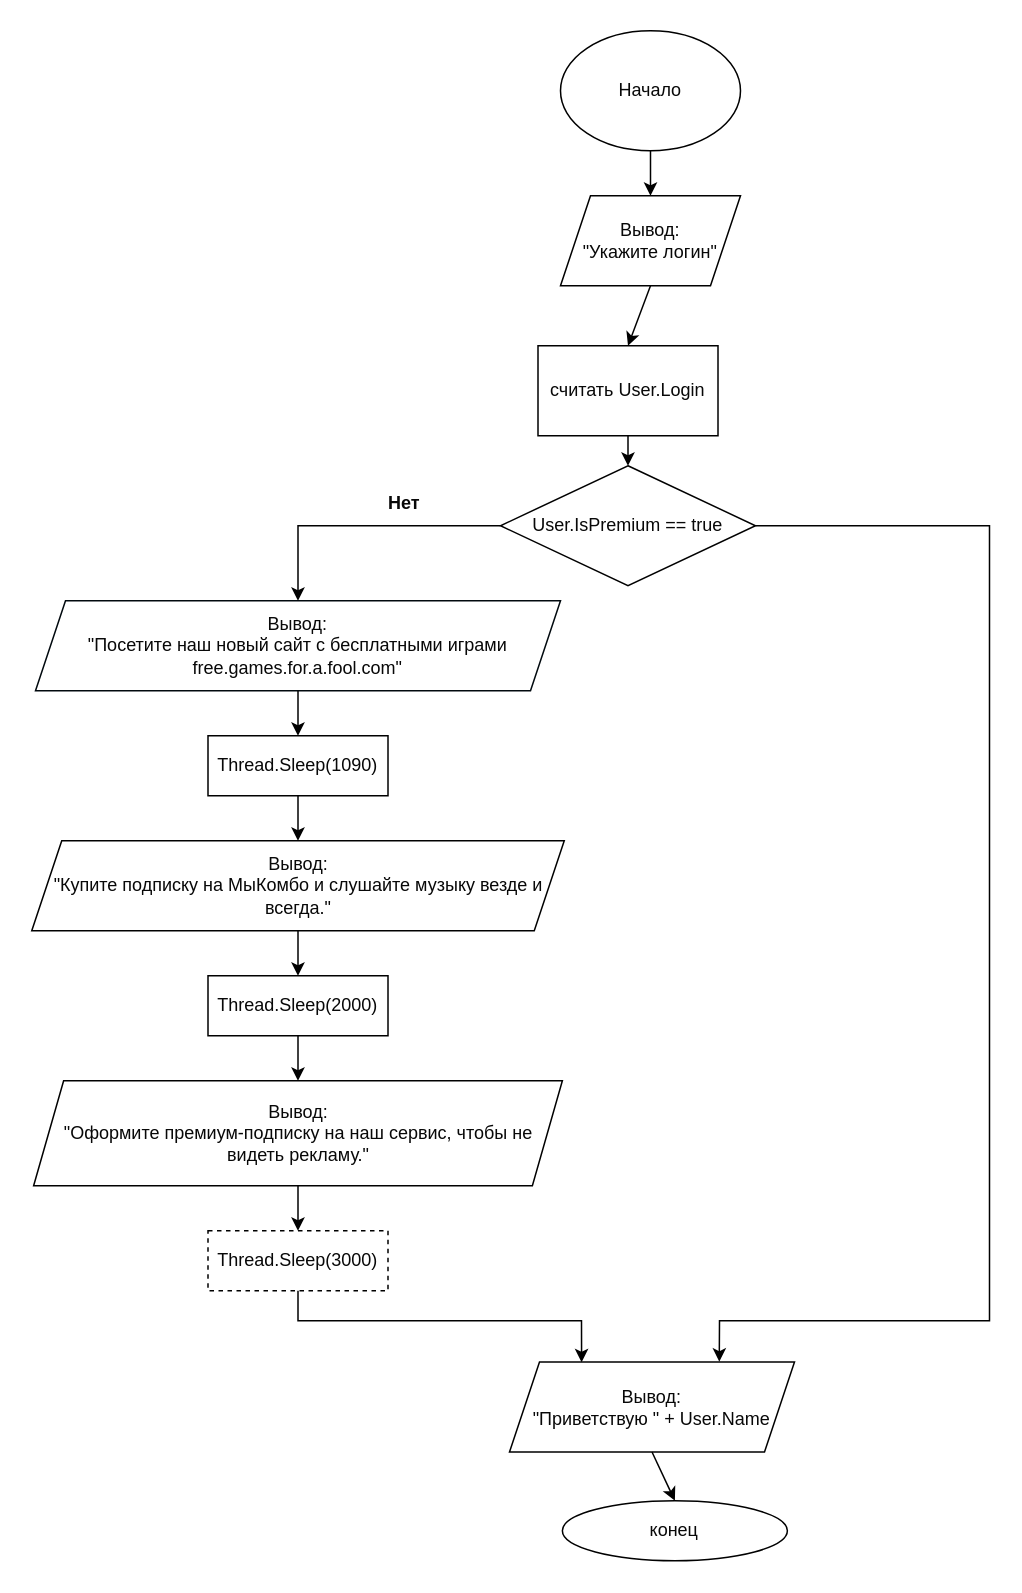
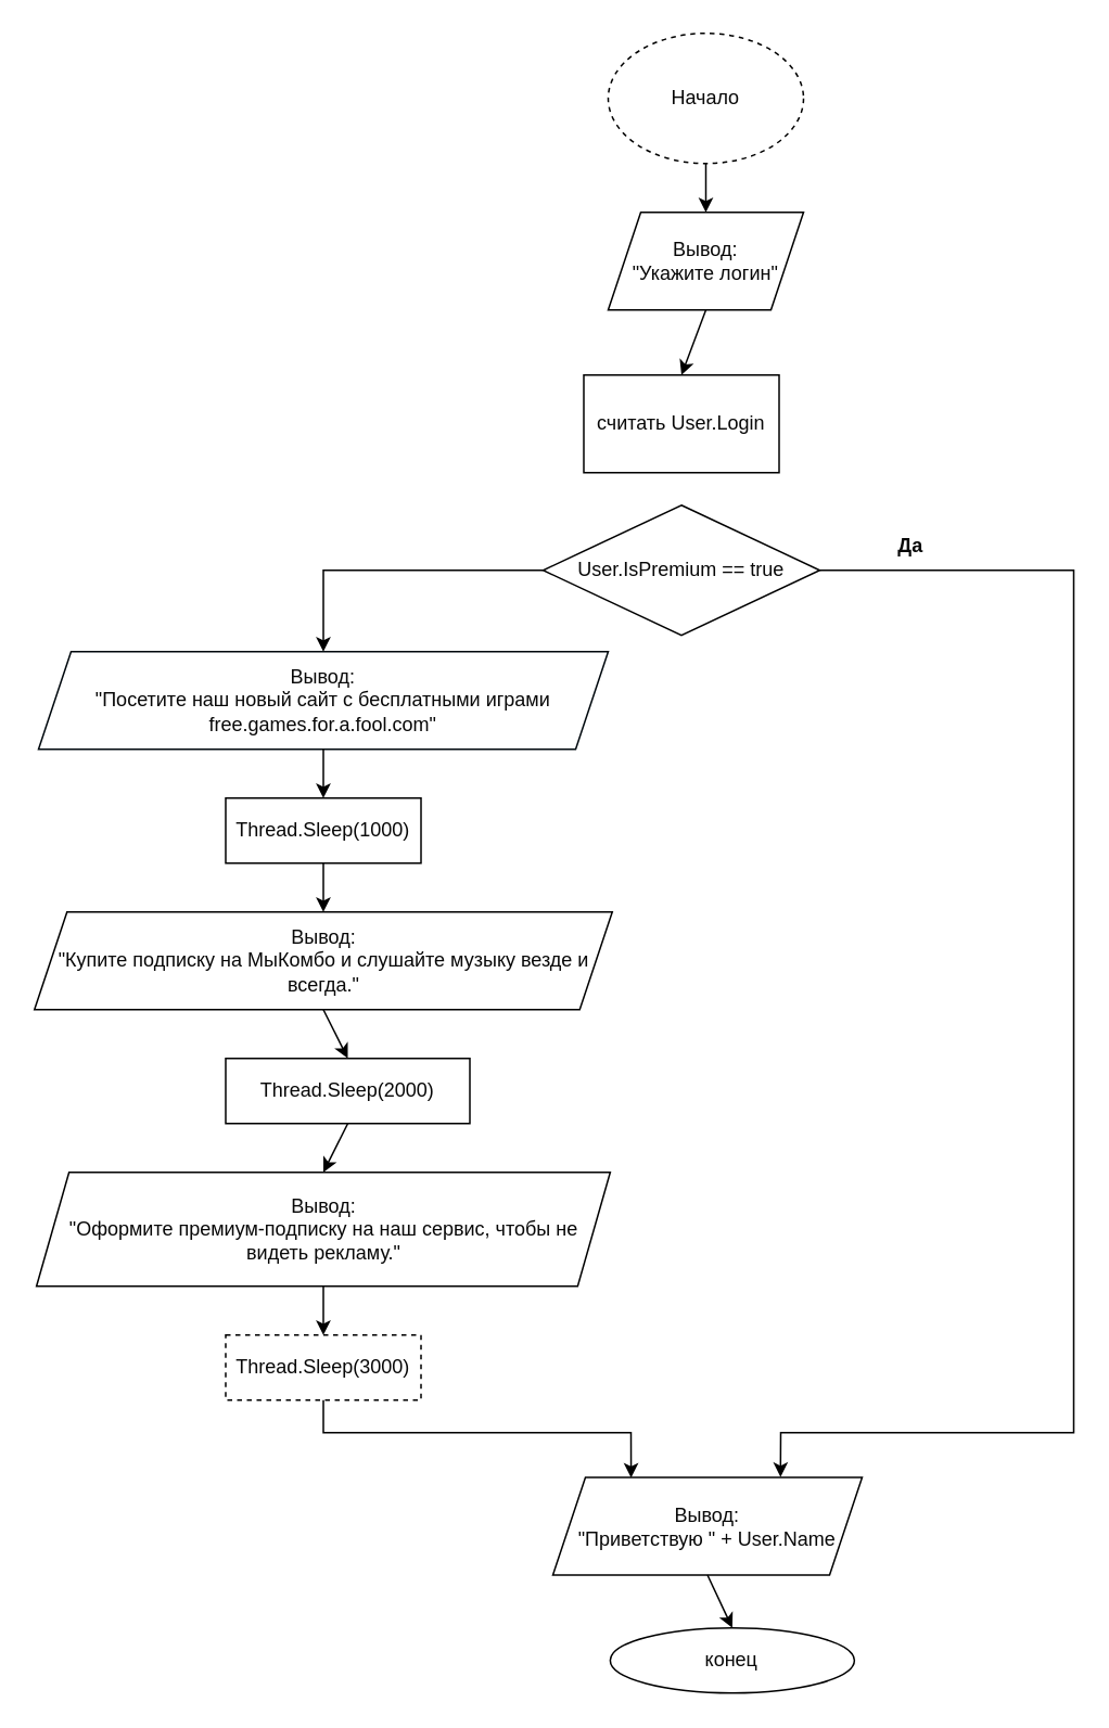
  <mxCell id="0" />
  <mxCell id="1" parent="0" />
- <mxCell id="2" value="Начало" style="ellipse;whiteSpace=wrap;html=1;rounded=0;fillColor=default;strokeColor=#000000;fontColor=#080808;" parent="1" vertex="1"><mxGeometry x="373" y="20" width="120" height="80" as="geometry" /></mxCell>
+ <mxCell id="2" value="Начало" style="ellipse;whiteSpace=wrap;html=1;rounded=0;fillColor=default;strokeColor=#000000;fontColor=#080808;dashed=1;" parent="1" vertex="1"><mxGeometry x="373" y="20" width="120" height="80" as="geometry" /></mxCell>
  <mxCell id="3" value="Вывод: &lt;br&gt;&quot;Укажите логин&quot;" style="shape=parallelogram;perimeter=parallelogramPerimeter;whiteSpace=wrap;html=1;fixedSize=1;rounded=0;fillColor=#ffffff;strokeColor=#000000;fontColor=#080808;" parent="1" vertex="1"><mxGeometry x="373" y="130" width="120" height="60" as="geometry" /></mxCell>
  <mxCell id="4" value="считать User.Login" style="rounded=0;whiteSpace=wrap;html=1;fillColor=#ffffff;strokeColor=#000000;fontColor=#080808;" parent="1" vertex="1"><mxGeometry x="358" y="230" width="120" height="60" as="geometry" /></mxCell>
  <mxCell id="5" value="User.IsPremium == true" style="rhombus;whiteSpace=wrap;html=1;rounded=0;fillColor=#ffffff;strokeColor=#000000;fontColor=#080808;" parent="1" vertex="1"><mxGeometry x="333" y="310" width="170" height="80" as="geometry" /></mxCell>
- <mxCell id="6" value="Thread.Sleep(1090)" style="whiteSpace=wrap;html=1;rounded=0;fillColor=#ffffff;strokeColor=#000000;fontColor=#080808;" parent="1" vertex="1"><mxGeometry x="138" y="490" width="120" height="40" as="geometry" /></mxCell>
- <mxCell id="7" value="Thread.Sleep(2000)" style="whiteSpace=wrap;html=1;rounded=0;fillColor=#ffffff;strokeColor=#000000;fontColor=#080808;" parent="1" vertex="1"><mxGeometry x="138" y="650" width="120" height="40" as="geometry" /></mxCell>
+ <mxCell id="6" value="Thread.Sleep(1000)" style="whiteSpace=wrap;html=1;rounded=0;fillColor=#ffffff;strokeColor=#000000;fontColor=#080808;" parent="1" vertex="1"><mxGeometry x="138" y="490" width="120" height="40" as="geometry" /></mxCell>
+ <mxCell id="7" value="Thread.Sleep(2000)" style="whiteSpace=wrap;html=1;rounded=0;fillColor=#ffffff;strokeColor=#000000;fontColor=#080808;" parent="1" vertex="1"><mxGeometry x="138" y="650" width="150" height="40" as="geometry" /></mxCell>
  <mxCell id="8" value="Вывод: &lt;br&gt;&quot;Оформите премиум-подписку на наш сервис, чтобы не видеть рекламу.&quot;" style="shape=parallelogram;perimeter=parallelogramPerimeter;whiteSpace=wrap;html=1;fixedSize=1;strokeColor=#000000;fontColor=#080808;fillColor=#ffffff;" parent="1" vertex="1"><mxGeometry x="21.75" y="720" width="352.5" height="70" as="geometry" /></mxCell>
  <mxCell id="9" value="Вывод: &lt;br&gt;&quot;Приветствую &quot; + User.Name" style="shape=parallelogram;perimeter=parallelogramPerimeter;whiteSpace=wrap;html=1;fixedSize=1;fillColor=#ffffff;strokeColor=#000000;fontColor=#080808;" parent="1" vertex="1"><mxGeometry x="339" y="907.5" width="190" height="60" as="geometry" /></mxCell>
  <mxCell id="10" value="конец" style="ellipse;whiteSpace=wrap;html=1;fillColor=#ffffff;strokeColor=#000000;fontColor=#080808;" parent="1" vertex="1"><mxGeometry x="374.25" y="1000" width="150" height="40" as="geometry" /></mxCell>
- <mxCell id="12" value="Нет" style="text;html=1;strokeColor=none;fillColor=none;align=center;verticalAlign=middle;whiteSpace=wrap;rounded=0;fontColor=#080808;fontStyle=1" parent="1" vertex="1"><mxGeometry x="239" y="320" width="60" height="30" as="geometry" /></mxCell>
+ <mxCell id="11" value="Да" style="text;html=1;strokeColor=none;fillColor=none;align=center;verticalAlign=middle;whiteSpace=wrap;rounded=0;fontColor=#080808;fontStyle=1" parent="1" vertex="1"><mxGeometry x="529" y="320" width="60" height="30" as="geometry" /></mxCell>
  <mxCell id="13" value="Вывод:&lt;br&gt;&quot;Посетите наш новый сайт с бесплатными играми free.games.for.a.fool.com&quot;" style="shape=parallelogram;perimeter=parallelogramPerimeter;whiteSpace=wrap;html=1;fixedSize=1;rounded=0;fillColor=#ffffff;strokeColor=#01090e;fontColor=#080808;" vertex="1" parent="1"><mxGeometry x="23" y="400" width="350" height="60" as="geometry" /></mxCell>
  <mxCell id="14" value="Вывод: &lt;br&gt;&quot;Купите подписку на МыКомбо и слушайте музыку везде и всегда.&quot;" style="shape=parallelogram;perimeter=parallelogramPerimeter;whiteSpace=wrap;html=1;fixedSize=1;rounded=0;fillColor=#ffffff;strokeColor=#000000;fontColor=#080808;" vertex="1" parent="1"><mxGeometry x="20.5" y="560" width="355" height="60" as="geometry" /></mxCell>
  <mxCell id="15" value="" style="endArrow=classic;html=1;rounded=0;exitX=0;exitY=0.5;exitDx=0;exitDy=0;entryX=0.5;entryY=0;entryDx=0;entryDy=0;fontColor=#080808;" edge="1" parent="1" source="5" target="13"><mxGeometry width="50" height="50" relative="1" as="geometry"><mxPoint x="229" y="500" as="sourcePoint" /><mxPoint x="279" y="450" as="targetPoint" /><Array as="points"><mxPoint x="198" y="350" /></Array></mxGeometry></mxCell>
  <mxCell id="16" value="Thread.Sleep(3000)" style="whiteSpace=wrap;html=1;rounded=0;fillColor=#ffffff;strokeColor=#000000;fontColor=#080808;dashed=1;" vertex="1" parent="1"><mxGeometry x="138" y="820" width="120" height="40" as="geometry" /></mxCell>
  <mxCell id="17" value="" style="endArrow=classic;html=1;rounded=0;exitX=0.5;exitY=1;exitDx=0;exitDy=0;entryX=0.5;entryY=0;entryDx=0;entryDy=0;fontColor=#080808;" edge="1" parent="1" source="13" target="6"><mxGeometry width="50" height="50" relative="1" as="geometry"><mxPoint x="169" y="420" as="sourcePoint" /><mxPoint x="219" y="370" as="targetPoint" /></mxGeometry></mxCell>
  <mxCell id="18" value="" style="endArrow=classic;html=1;rounded=0;exitX=0.5;exitY=1;exitDx=0;exitDy=0;entryX=0.5;entryY=0;entryDx=0;entryDy=0;fontColor=#080808;" edge="1" parent="1" source="6" target="14"><mxGeometry width="50" height="50" relative="1" as="geometry"><mxPoint x="149" y="600" as="sourcePoint" /><mxPoint x="219" y="550" as="targetPoint" /></mxGeometry></mxCell>
  <mxCell id="19" value="" style="endArrow=classic;html=1;rounded=0;exitX=0.5;exitY=1;exitDx=0;exitDy=0;entryX=0.5;entryY=0;entryDx=0;entryDy=0;fontColor=#080808;" edge="1" parent="1" source="14" target="7"><mxGeometry width="50" height="50" relative="1" as="geometry"><mxPoint x="179" y="620" as="sourcePoint" /><mxPoint x="229" y="570" as="targetPoint" /></mxGeometry></mxCell>
  <mxCell id="20" value="" style="endArrow=classic;html=1;rounded=0;exitX=0.5;exitY=1;exitDx=0;exitDy=0;entryX=0.5;entryY=0;entryDx=0;entryDy=0;fontColor=#080808;" edge="1" parent="1" source="7" target="8"><mxGeometry width="50" height="50" relative="1" as="geometry"><mxPoint x="179" y="750" as="sourcePoint" /><mxPoint x="229" y="700" as="targetPoint" /></mxGeometry></mxCell>
  <mxCell id="21" value="" style="endArrow=classic;html=1;rounded=0;exitX=0.5;exitY=1;exitDx=0;exitDy=0;entryX=0.5;entryY=0;entryDx=0;entryDy=0;fontColor=#080808;" edge="1" parent="1" source="8" target="16"><mxGeometry width="50" height="50" relative="1" as="geometry"><mxPoint x="149" y="810" as="sourcePoint" /><mxPoint x="199" y="760" as="targetPoint" /></mxGeometry></mxCell>
  <mxCell id="22" value="" style="endArrow=classic;html=1;rounded=0;exitX=0.5;exitY=1;exitDx=0;exitDy=0;entryX=0.5;entryY=0;entryDx=0;entryDy=0;fontColor=#080808;" edge="1" parent="1" source="2" target="3"><mxGeometry width="50" height="50" relative="1" as="geometry"><mxPoint x="369" y="200" as="sourcePoint" /><mxPoint x="419" y="150" as="targetPoint" /></mxGeometry></mxCell>
  <mxCell id="23" value="" style="endArrow=classic;html=1;rounded=0;entryX=0.5;entryY=0;entryDx=0;entryDy=0;exitX=0.5;exitY=1;exitDx=0;exitDy=0;fontColor=#080808;" edge="1" parent="1" source="3" target="4"><mxGeometry width="50" height="50" relative="1" as="geometry"><mxPoint x="369" y="250" as="sourcePoint" /><mxPoint x="419" y="200" as="targetPoint" /></mxGeometry></mxCell>
- <mxCell id="24" value="" style="endArrow=classic;html=1;rounded=0;exitX=0.5;exitY=1;exitDx=0;exitDy=0;entryX=0.5;entryY=0;entryDx=0;entryDy=0;fontColor=#080808;" edge="1" parent="1" source="4" target="5"><mxGeometry width="50" height="50" relative="1" as="geometry"><mxPoint x="409" y="280" as="sourcePoint" /><mxPoint x="459" y="230" as="targetPoint" /></mxGeometry></mxCell>
  <mxCell id="25" value="" style="endArrow=classic;html=1;rounded=0;exitX=1;exitY=0.5;exitDx=0;exitDy=0;entryX=0.736;entryY=-0.004;entryDx=0;entryDy=0;fontColor=#080808;entryPerimeter=0;" edge="1" parent="1" source="5" target="9"><mxGeometry width="50" height="50" relative="1" as="geometry"><mxPoint x="309" y="740" as="sourcePoint" /><mxPoint x="359" y="690" as="targetPoint" /><Array as="points"><mxPoint x="659" y="350" /><mxPoint x="659" y="880" /><mxPoint x="479" y="880" /></Array></mxGeometry></mxCell>
  <mxCell id="26" value="" style="endArrow=classic;html=1;rounded=0;exitX=0.5;exitY=1;exitDx=0;exitDy=0;entryX=0.5;entryY=0;entryDx=0;entryDy=0;fontColor=#080808;" edge="1" parent="1" source="9" target="10"><mxGeometry width="50" height="50" relative="1" as="geometry"><mxPoint x="349" y="980" as="sourcePoint" /><mxPoint x="399" y="930" as="targetPoint" /></mxGeometry></mxCell>
  <mxCell id="27" value="" style="endArrow=classic;html=1;rounded=0;fontColor=#080808;exitX=0.5;exitY=1;exitDx=0;exitDy=0;entryX=0.253;entryY=0.003;entryDx=0;entryDy=0;entryPerimeter=0;" edge="1" parent="1" source="16" target="9"><mxGeometry width="50" height="50" relative="1" as="geometry"><mxPoint x="339" y="870" as="sourcePoint" /><mxPoint x="409" y="870" as="targetPoint" /><Array as="points"><mxPoint x="198" y="880" /><mxPoint x="387" y="880" /></Array></mxGeometry></mxCell>
